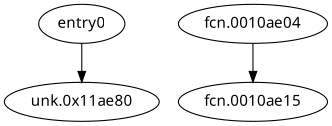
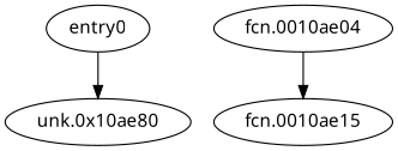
  digraph {
    fontname="Noto Sans"
    node [fontname="Noto Sans"]
    edge [fontname="Noto Sans"]
    n1 [label=entry0]
-   n2 [label="unk.0x11ae80"]
+   n2 [label="unk.0x10ae80"]
    n3 [label="fcn.0010ae15"]
    n4 [label="fcn.0010ae04"]
    n1 -> n2
    n4 -> n3
  }
